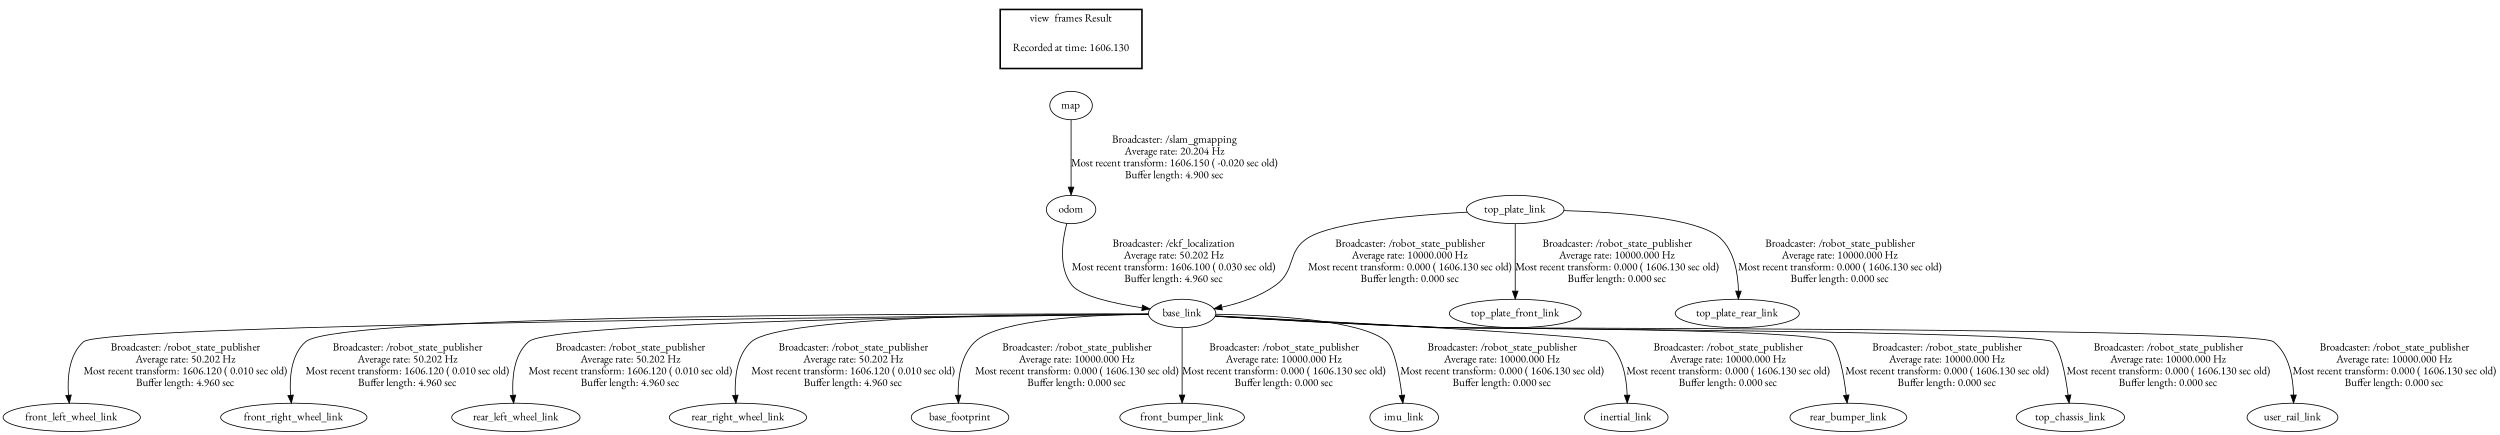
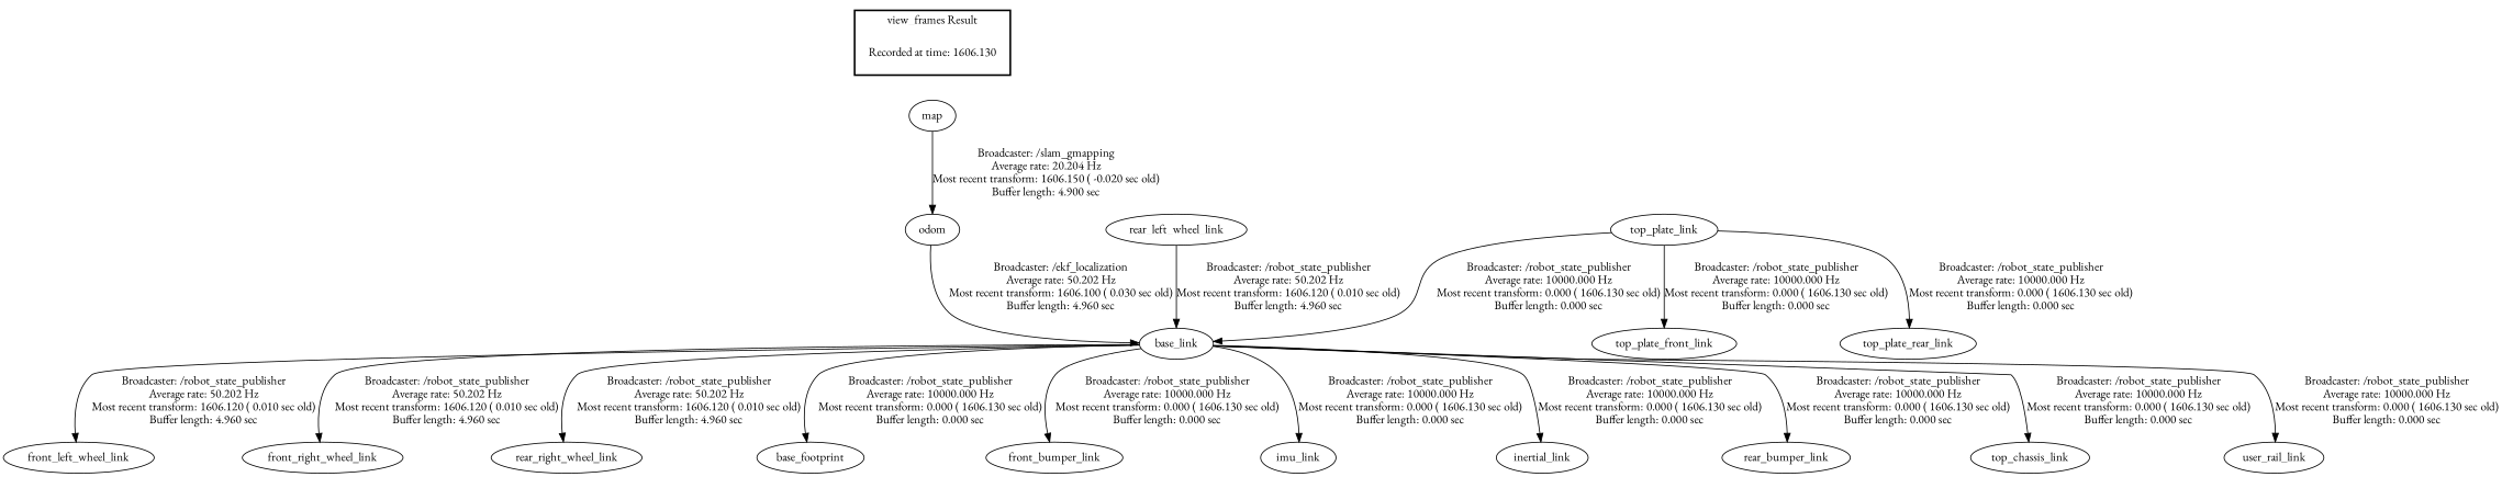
  digraph {
    fontname="EB Garamond"
    node [fontname="EB Garamond"]
    edge [fontname="EB Garamond"]
    "Recorded at time: 1606.130" [shape=plaintext]
    map
    odom
    base_link
    front_left_wheel_link
    front_right_wheel_link
    rear_left_wheel_link
    rear_right_wheel_link
    base_footprint
    front_bumper_link
    imu_link
    inertial_link
    rear_bumper_link
    top_chassis_link
    user_rail_link
    top_plate_link
    top_plate_front_link
    top_plate_rear_link
    subgraph cluster_1 {
      color=black
      label="view_frames Result"
      style=bold
      "Recorded at time: 1606.130"
    }
    "Recorded at time: 1606.130" -> map [style=invis]
    map -> odom [label="Broadcaster: /slam_gmapping\nAverage rate: 20.204 Hz\nMost recent transform: 1606.150 ( -0.020 sec old)\nBuffer length: 4.900 sec\n"]
    odom -> base_link [label="Broadcaster: /ekf_localization\nAverage rate: 50.202 Hz\nMost recent transform: 1606.100 ( 0.030 sec old)\nBuffer length: 4.960 sec\n"]
    base_link -> front_left_wheel_link [label="Broadcaster: /robot_state_publisher\nAverage rate: 50.202 Hz\nMost recent transform: 1606.120 ( 0.010 sec old)\nBuffer length: 4.960 sec\n"]
    base_link -> front_right_wheel_link [label="Broadcaster: /robot_state_publisher\nAverage rate: 50.202 Hz\nMost recent transform: 1606.120 ( 0.010 sec old)\nBuffer length: 4.960 sec\n"]
-   base_link -> rear_left_wheel_link [label="Broadcaster: /robot_state_publisher\nAverage rate: 50.202 Hz\nMost recent transform: 1606.120 ( 0.010 sec old)\nBuffer length: 4.960 sec\n"]
+   rear_left_wheel_link -> base_link [label="Broadcaster: /robot_state_publisher\nAverage rate: 50.202 Hz\nMost recent transform: 1606.120 ( 0.010 sec old)\nBuffer length: 4.960 sec\n"]
    base_link -> rear_right_wheel_link [label="Broadcaster: /robot_state_publisher\nAverage rate: 50.202 Hz\nMost recent transform: 1606.120 ( 0.010 sec old)\nBuffer length: 4.960 sec\n"]
    base_link -> base_footprint [label="Broadcaster: /robot_state_publisher\nAverage rate: 10000.000 Hz\nMost recent transform: 0.000 ( 1606.130 sec old)\nBuffer length: 0.000 sec\n"]
    base_link -> front_bumper_link [label="Broadcaster: /robot_state_publisher\nAverage rate: 10000.000 Hz\nMost recent transform: 0.000 ( 1606.130 sec old)\nBuffer length: 0.000 sec\n"]
    base_link -> imu_link [label="Broadcaster: /robot_state_publisher\nAverage rate: 10000.000 Hz\nMost recent transform: 0.000 ( 1606.130 sec old)\nBuffer length: 0.000 sec\n"]
    base_link -> inertial_link [label="Broadcaster: /robot_state_publisher\nAverage rate: 10000.000 Hz\nMost recent transform: 0.000 ( 1606.130 sec old)\nBuffer length: 0.000 sec\n"]
    base_link -> rear_bumper_link [label="Broadcaster: /robot_state_publisher\nAverage rate: 10000.000 Hz\nMost recent transform: 0.000 ( 1606.130 sec old)\nBuffer length: 0.000 sec\n"]
    base_link -> top_chassis_link [label="Broadcaster: /robot_state_publisher\nAverage rate: 10000.000 Hz\nMost recent transform: 0.000 ( 1606.130 sec old)\nBuffer length: 0.000 sec\n"]
    base_link -> user_rail_link [label="Broadcaster: /robot_state_publisher\nAverage rate: 10000.000 Hz\nMost recent transform: 0.000 ( 1606.130 sec old)\nBuffer length: 0.000 sec\n"]
    top_plate_link -> base_link [label="Broadcaster: /robot_state_publisher\nAverage rate: 10000.000 Hz\nMost recent transform: 0.000 ( 1606.130 sec old)\nBuffer length: 0.000 sec\n"]
    top_plate_link -> top_plate_front_link [label="Broadcaster: /robot_state_publisher\nAverage rate: 10000.000 Hz\nMost recent transform: 0.000 ( 1606.130 sec old)\nBuffer length: 0.000 sec\n"]
    top_plate_link -> top_plate_rear_link [label="Broadcaster: /robot_state_publisher\nAverage rate: 10000.000 Hz\nMost recent transform: 0.000 ( 1606.130 sec old)\nBuffer length: 0.000 sec\n"]
  }
